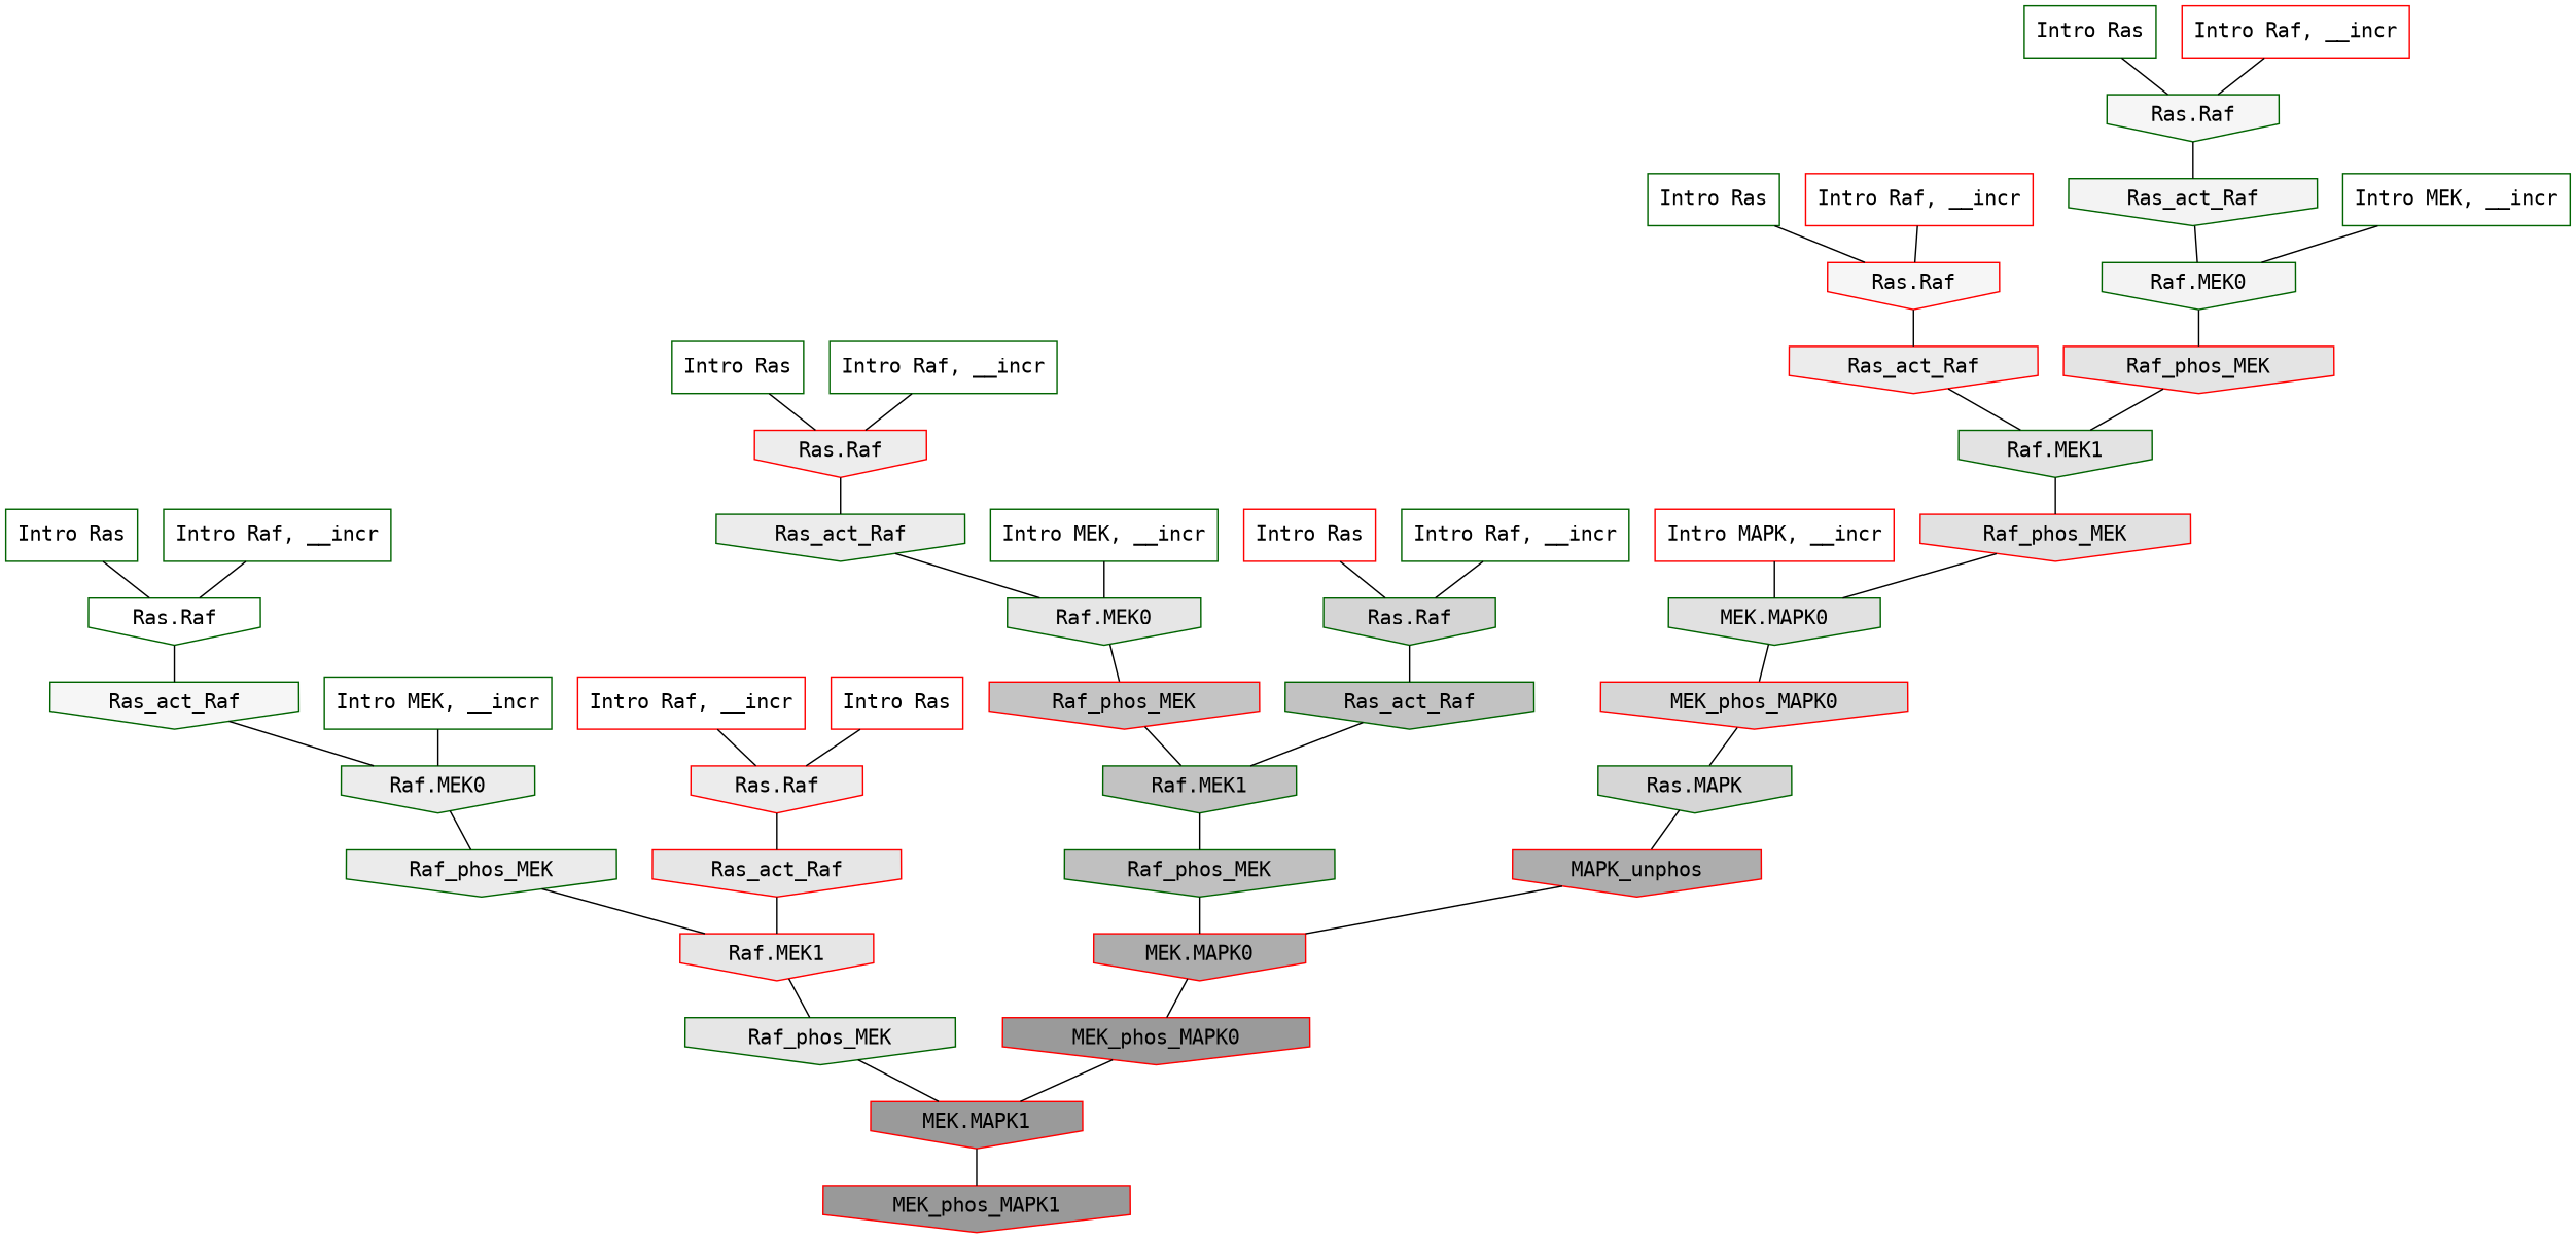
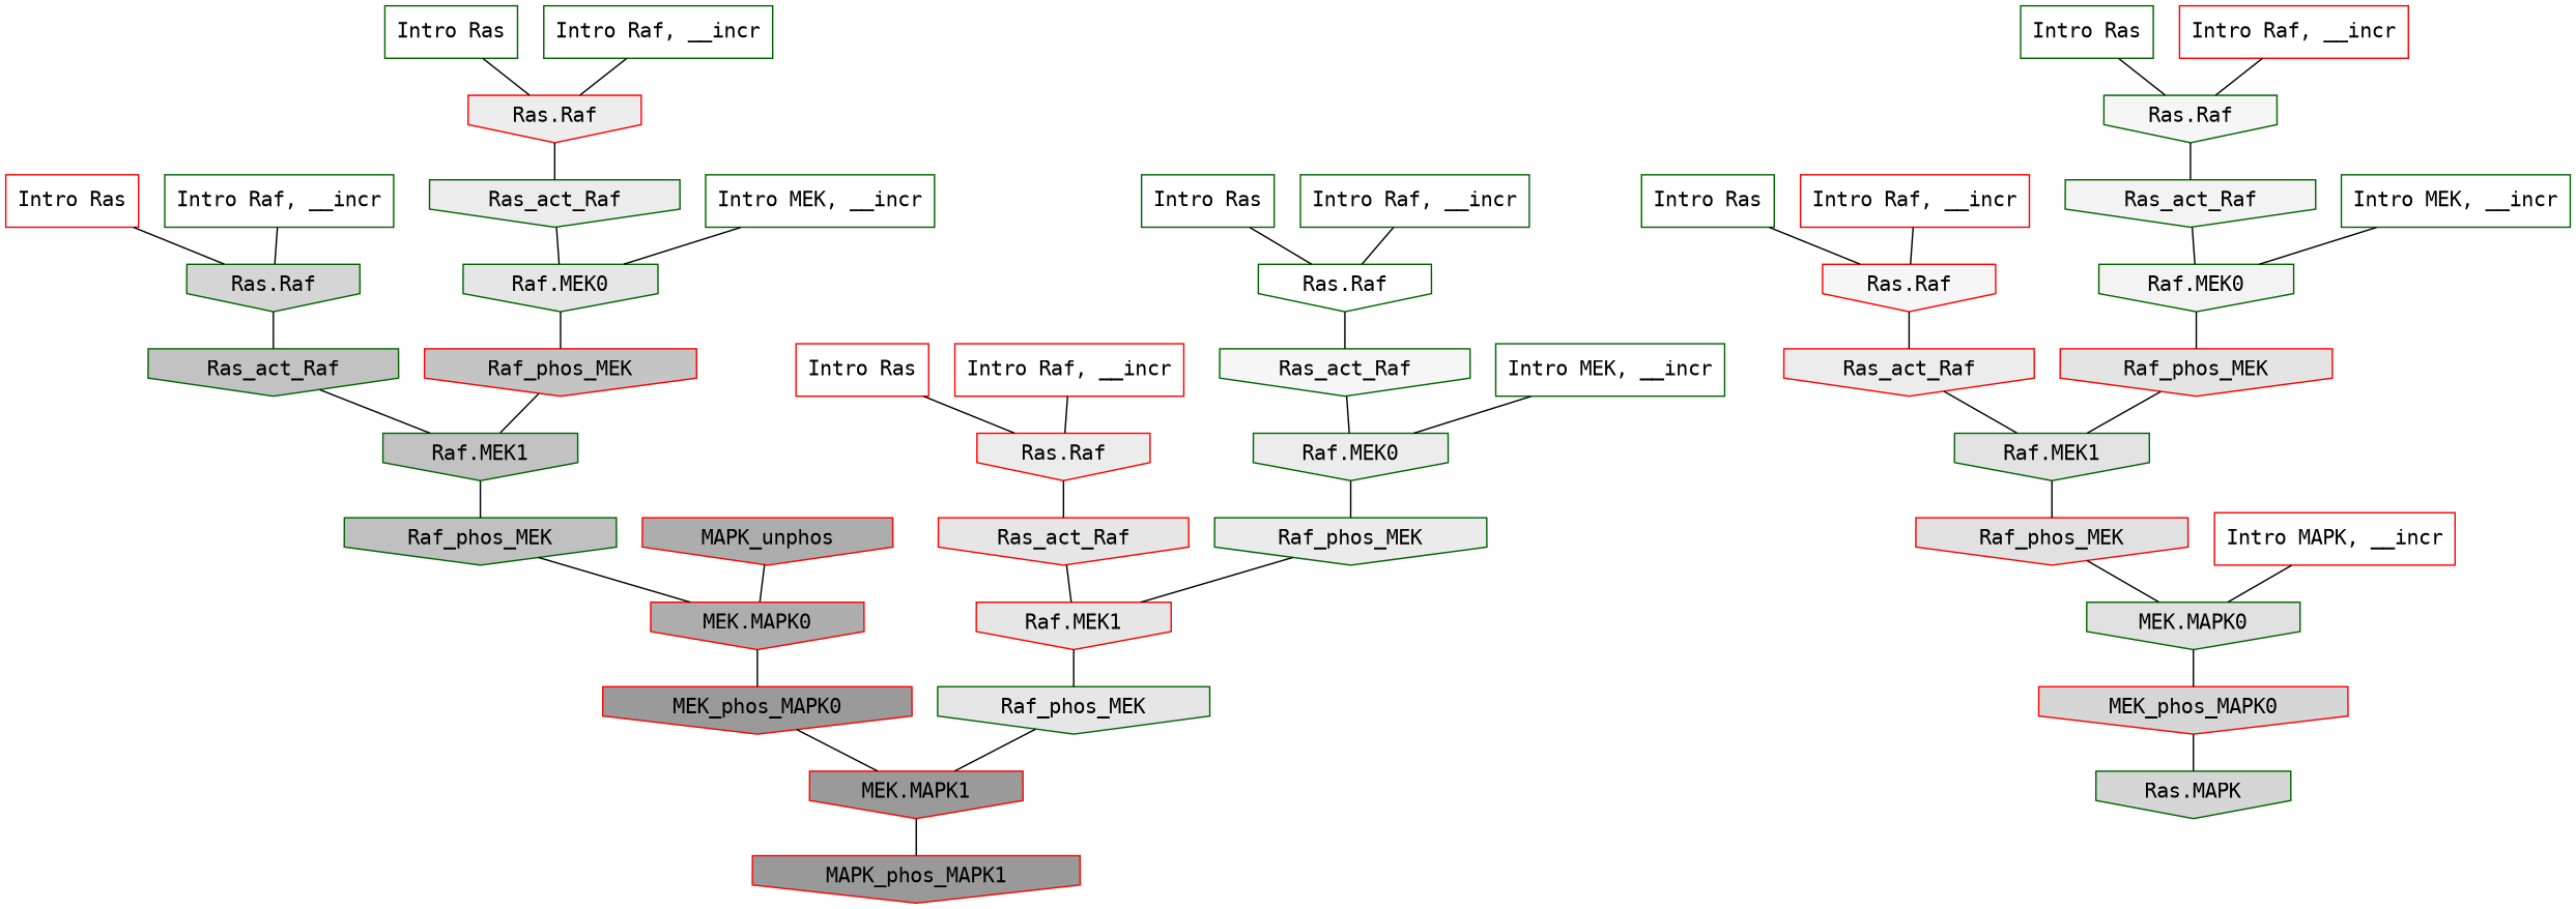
  digraph {
    fontname="DejaVu Sans Mono"
    rankdir=TB
    ranksep=0.30
    node [color=darkgreen fillcolor="0.000 0.000 1.000" fontname="DejaVu Sans Mono" shape=invhouse style=filled]
    edge [color="0.000 0.000 0.000" dir=none fontname="DejaVu Sans Mono"]
    n1 [label="Intro Ras" shape=rectangle]
    n2 [color=red fillcolor="0.000 0.000 0.928" label="Ras.Raf"]
    n3 [fillcolor="0.000 0.000 0.923" label=Ras_act_Raf]
    n4 [color=red label="Intro Ras" shape=rectangle]
    n5 [color=red fillcolor="0.000 0.000 0.922" label="Ras.Raf"]
    n6 [color=red fillcolor="0.000 0.000 0.902" label=Ras_act_Raf]
    n7 [label="Intro Ras" shape=rectangle]
    n8 [color=red fillcolor="0.000 0.000 0.963" label="Ras.Raf"]
    n9 [color=red fillcolor="0.000 0.000 0.923" label=Ras_act_Raf]
    n10 [color=red label="Intro Ras" shape=rectangle]
    n11 [fillcolor="0.000 0.000 0.833" label="Ras.Raf"]
    n12 [fillcolor="0.000 0.000 0.759" label=Ras_act_Raf]
    n13 [label="Intro Ras" shape=rectangle]
    n14 [label="Ras.Raf"]
    n15 [fillcolor="0.000 0.000 0.962" label=Ras_act_Raf]
    n16 [label="Intro Ras" shape=rectangle]
    n17 [fillcolor="0.000 0.000 0.963" label="Ras.Raf"]
    n18 [fillcolor="0.000 0.000 0.952" label=Ras_act_Raf]
    n19 [color=red label="Intro Raf, __incr" shape=rectangle]
    n20 [label="Intro Raf, __incr" shape=rectangle]
    n21 [label="Intro Raf, __incr" shape=rectangle]
    n22 [color=red label="Intro Raf, __incr" shape=rectangle]
    n23 [label="Intro Raf, __incr" shape=rectangle]
    n24 [color=red label="Intro Raf, __incr" shape=rectangle]
    n25 [label="Intro MEK, __incr" shape=rectangle]
    n26 [fillcolor="0.000 0.000 0.901" label="Raf.MEK0"]
    n27 [color=red fillcolor="0.000 0.000 0.766" label=Raf_phos_MEK]
    n28 [label="Intro MEK, __incr" shape=rectangle]
    n29 [fillcolor="0.000 0.000 0.952" label="Raf.MEK0"]
    n30 [color=red fillcolor="0.000 0.000 0.892" label=Raf_phos_MEK]
    n31 [label="Intro MEK, __incr" shape=rectangle]
    n32 [fillcolor="0.000 0.000 0.923" label="Raf.MEK0"]
    n33 [fillcolor="0.000 0.000 0.920" label=Raf_phos_MEK]
    n34 [color=red label="Intro MAPK, __incr" shape=rectangle]
    n35 [fillcolor="0.000 0.000 0.879" label="MEK.MAPK0"]
    n36 [color=red fillcolor="0.000 0.000 0.839" label=MEK_phos_MAPK0]
    n37 [fillcolor="0.000 0.000 0.838" label="Ras.MAPK"]
    n38 [color=red fillcolor="0.000 0.000 0.677" label=MAPK_unphos]
    n39 [fillcolor="0.000 0.000 0.887" label="Raf.MEK1"]
    n40 [color=red fillcolor="0.000 0.000 0.902" label="Raf.MEK1"]
    n41 [color=red fillcolor="0.000 0.000 0.879" label=Raf_phos_MEK]
    n42 [fillcolor="0.000 0.000 0.899" label=Raf_phos_MEK]
    n43 [color=red fillcolor="0.000 0.000 0.602" label="MEK.MAPK1"]
    n44 [fillcolor="0.000 0.000 0.759" label="Raf.MEK1"]
-   n45 [color=red fillcolor="0.000 0.000 0.600" label=MEK_phos_MAPK1]
+   n45 [color=red fillcolor="0.000 0.000 0.600" label=MAPK_phos_MAPK1]
    n46 [color=red fillcolor="0.000 0.000 0.677" label="MEK.MAPK0"]
    n47 [fillcolor="0.000 0.000 0.751" label=Raf_phos_MEK]
    n48 [color=red fillcolor="0.000 0.000 0.602" label=MEK_phos_MAPK0]
    n1 -> n2
    n2 -> n3
    n3 -> n26
    n4 -> n5
    n5 -> n6
    n6 -> n40
    n7 -> n8
    n8 -> n9
    n9 -> n39
    n10 -> n11
    n11 -> n12
    n12 -> n44
    n13 -> n14
    n14 -> n15
    n15 -> n32
    n16 -> n17
    n17 -> n18
    n18 -> n29
    n19 -> n5
    n20 -> n11
    n21 -> n14
    n22 -> n17
    n23 -> n2
    n24 -> n8
    n25 -> n26
    n26 -> n27
    n27 -> n44
    n28 -> n29
    n29 -> n30
    n30 -> n39
    n31 -> n32
    n32 -> n33
    n33 -> n40
    n34 -> n35
    n35 -> n36
    n36 -> n37
-   n37 -> n38
    n38 -> n46
    n39 -> n41
    n40 -> n42
    n41 -> n35
    n42 -> n43
    n43 -> n45
    n44 -> n47
    n46 -> n48
    n47 -> n46
    n48 -> n43
  }
